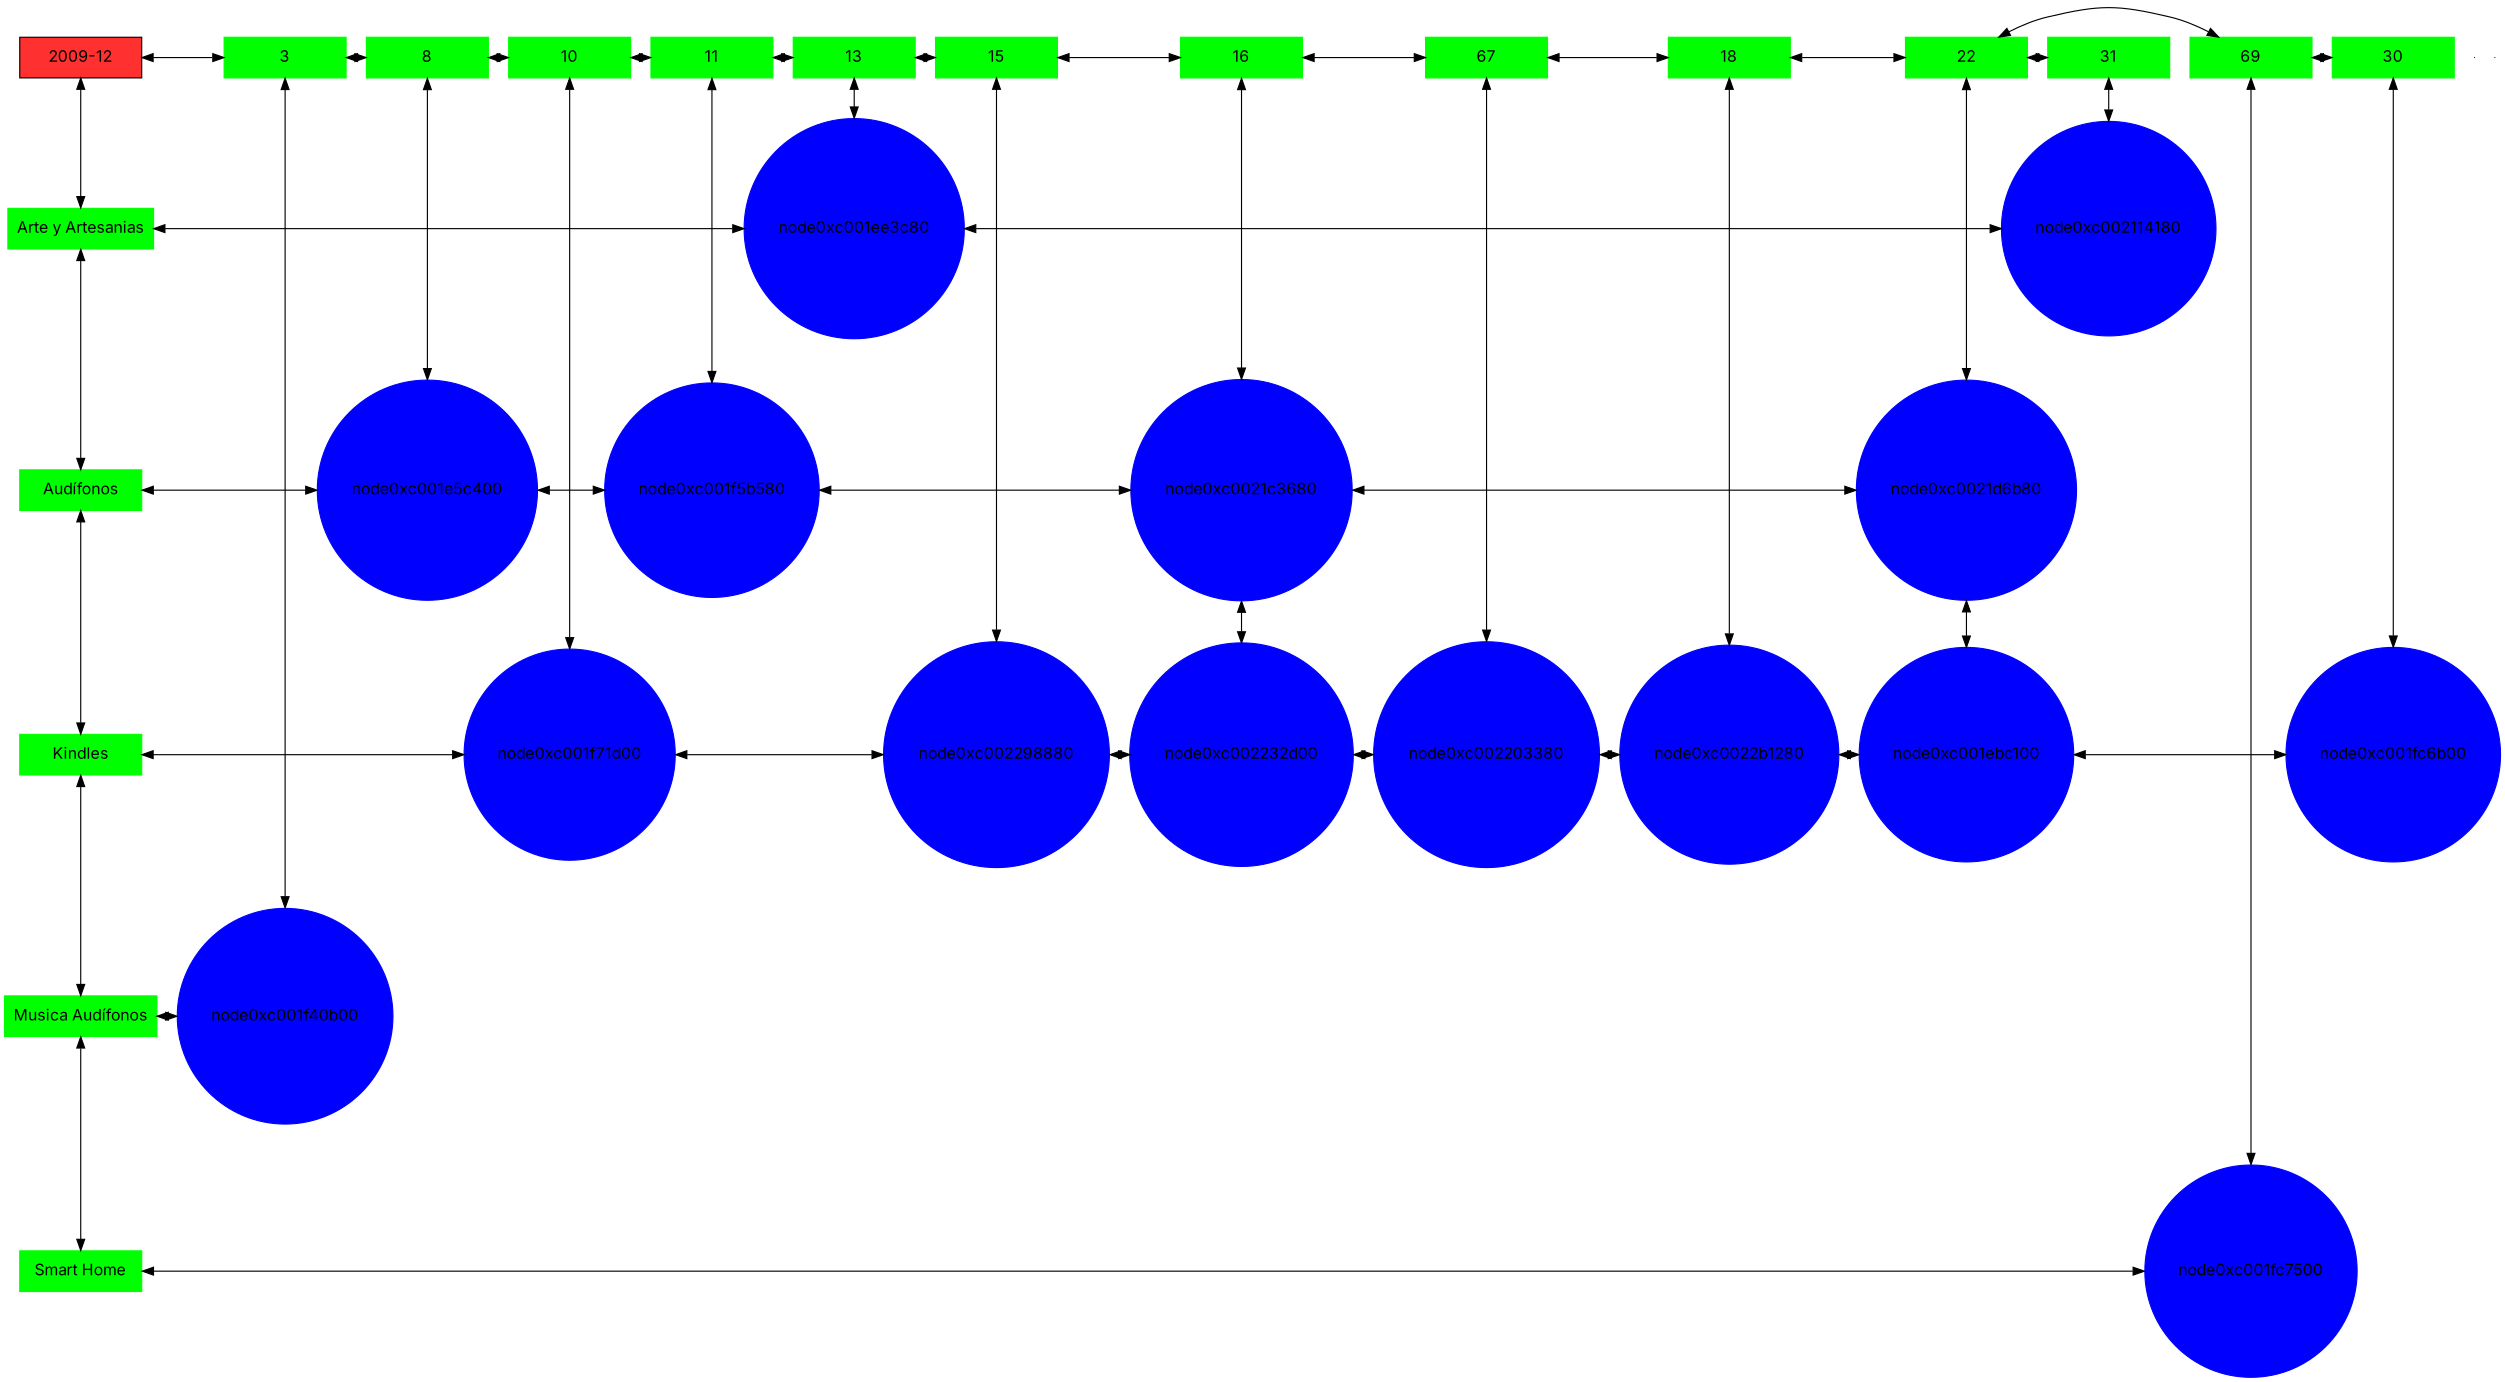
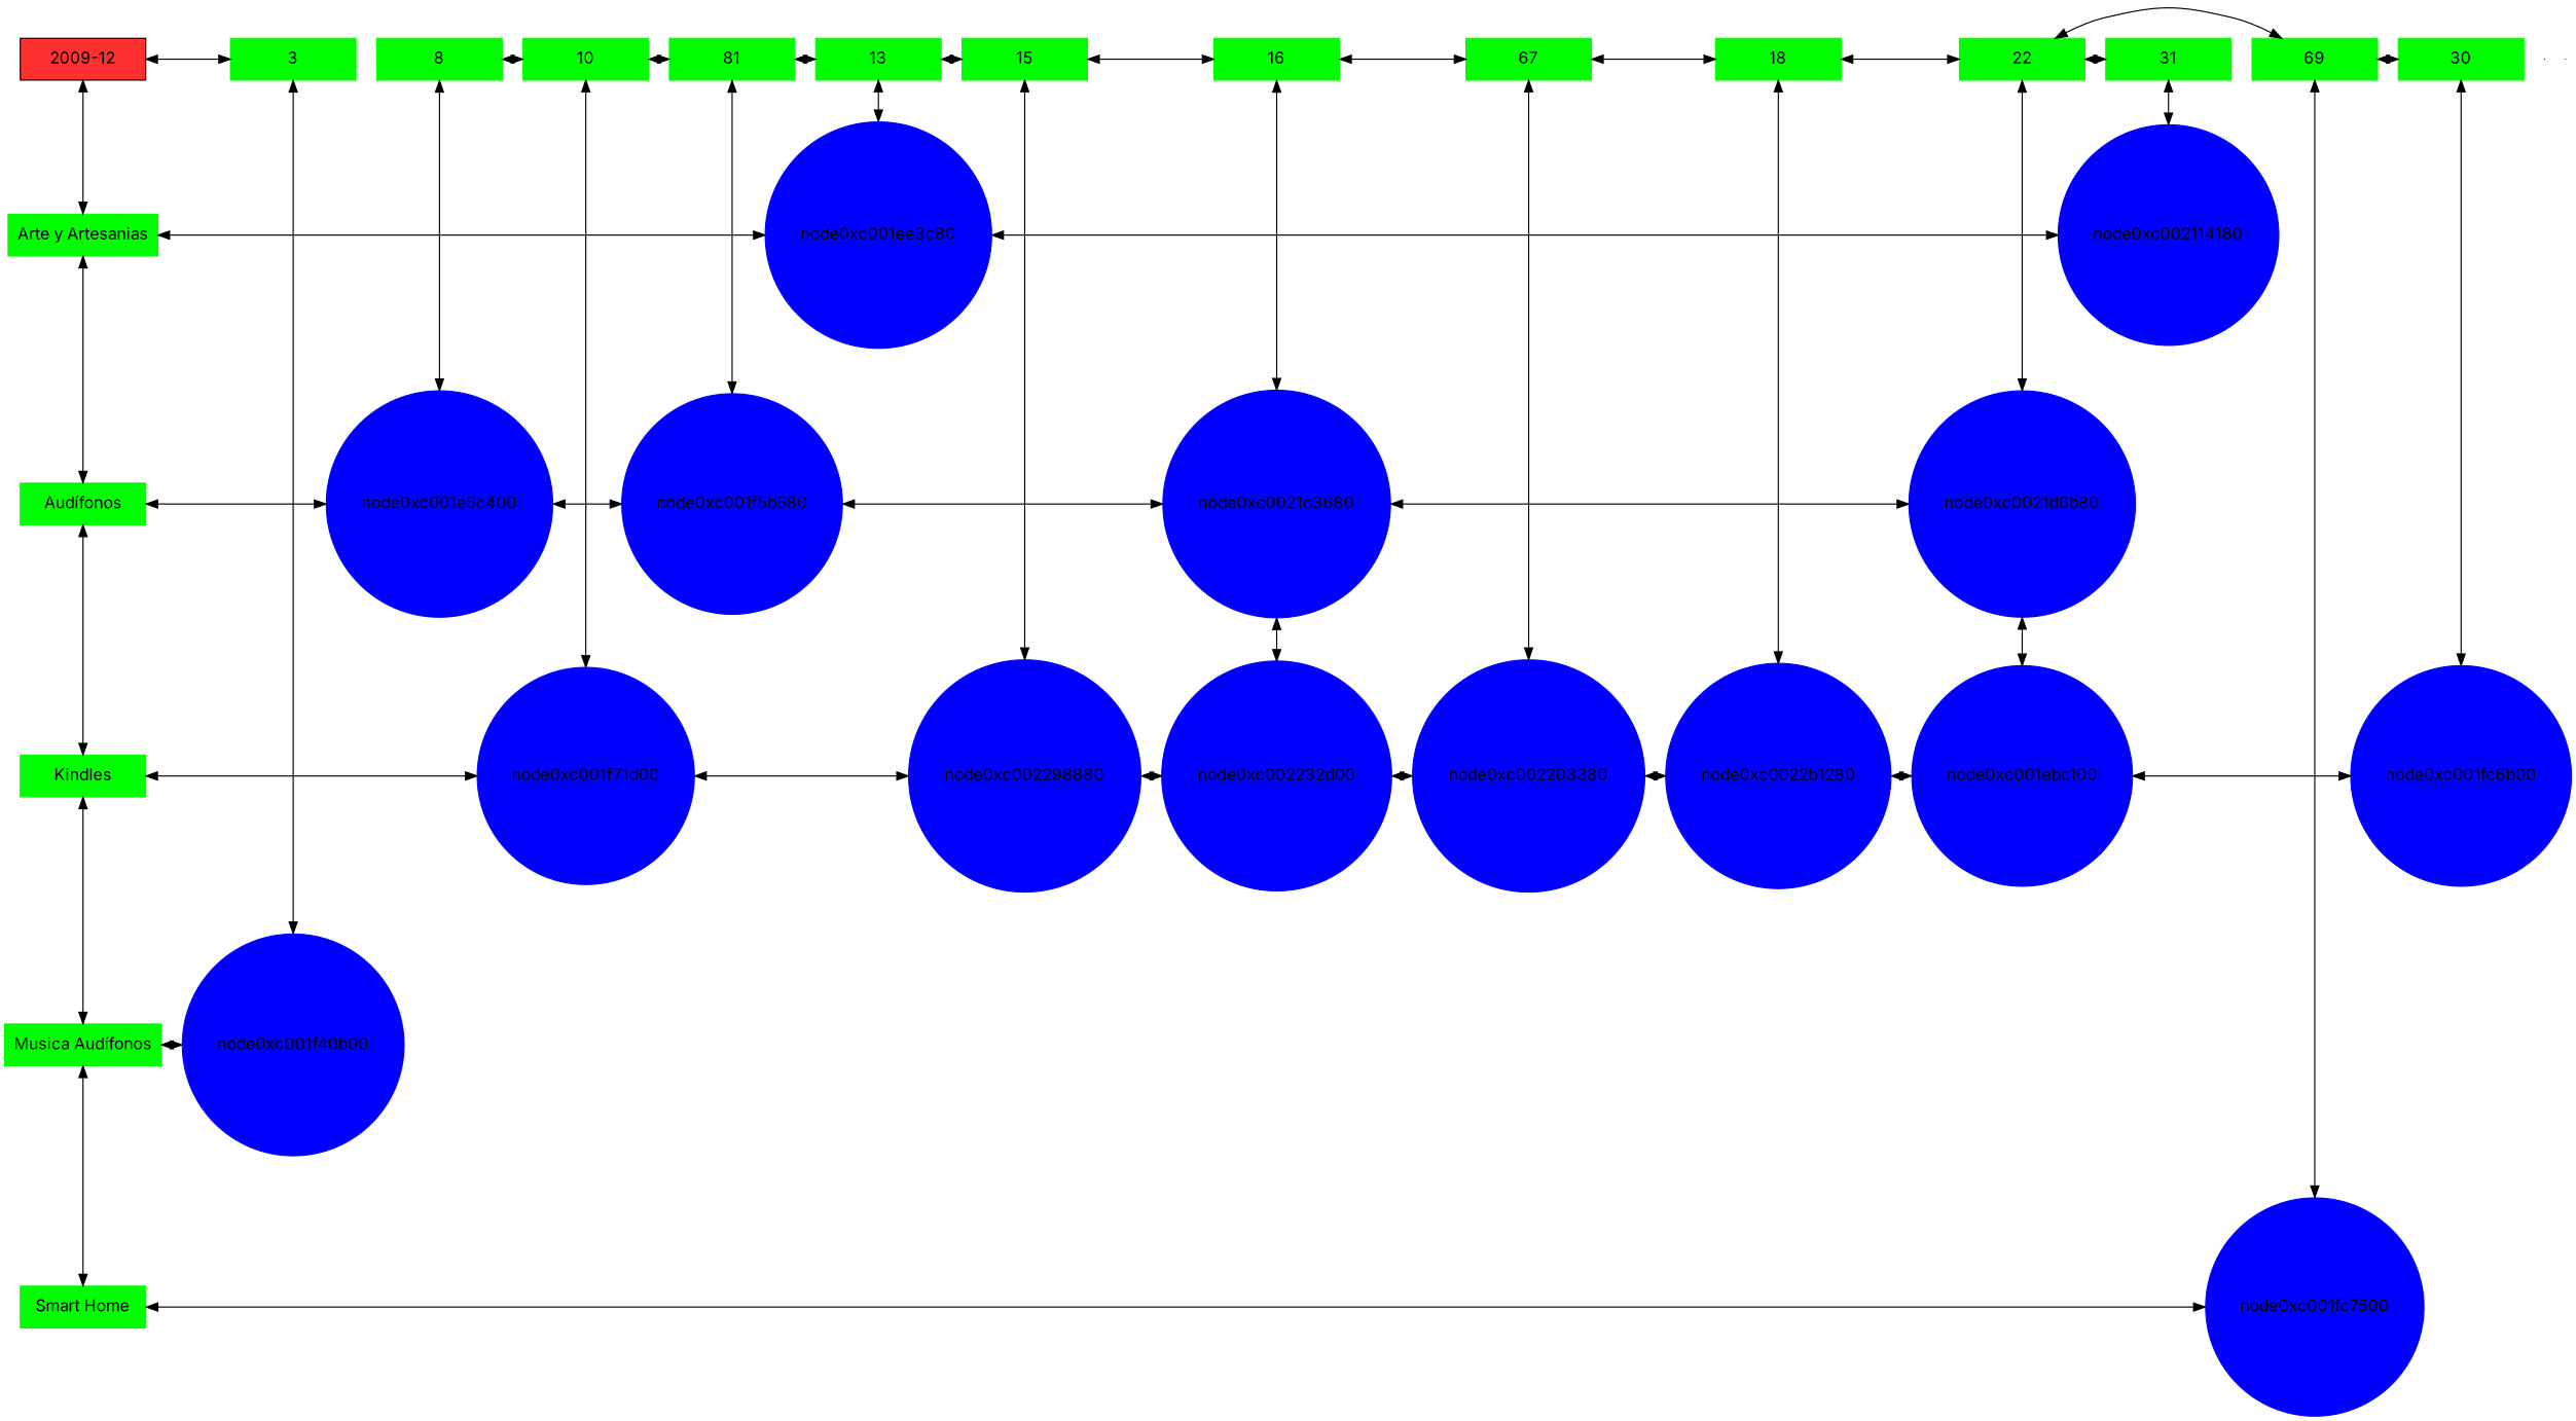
  digraph {
    fontname=Inter
    node [fontname=Inter group=1 shape=box style=filled color=green]
    edge [dir=both fontname=Inter]
    n1 [fillcolor=firebrick1 label="2009-12" width=1.5 color=""]
    n2 [group=3 label=3 width=1.5]
    n3 [group=8 label=8 width=1.5]
    n4 [group=10 label=10 width=1.5]
-   n5 [group=11 label=11 width=1.5]
+   n5 [group=11 label=81 width=1.5]
    n6 [group=13 label=13 width=1.5]
    node0xc0021c3680 [color=blue group=16 shape=circle width=0.5]
    node0xc0021d6b80 [color=blue group=22 shape=circle width=0.5]
    n9 [group=15 label=15 width=1.5]
    n10 [group=16 label=16 width=1.5]
    n11 [group=17 label=67 width=1.5]
    n12 [group=18 label=18 width=1.5]
    n13 [group=22 label=22 width=1.5]
    n14 [group=29 label=69 width=1.5]
    n15 [group=30 label=30 width=1.5]
    n16 [group=31 label=31 width=1.5]
    n17 [label="Arte y Artesanias" width=1.5]
    node0xc001ee3c80 [color=blue group=13 shape=circle width=0.5]
    node0xc002114180 [color=blue group=31 shape=circle width=0.5]
    n20 [label="Audífonos" width=1.5]
    node0xc001e5c400 [color=blue group=8 shape=circle width=0.5]
    node0xc001f5b580 [color=blue group=11 shape=circle width=0.5]
    n23 [label=Kindles width=1.5]
    node0xc001f71d00 [color=blue group=10 shape=circle width=0.5]
    node0xc002298880 [color=blue group=15 shape=circle width=0.5]
    node0xc002232d00 [color=blue group=16 shape=circle width=0.5]
    node0xc002203380 [color=blue group=17 shape=circle width=0.5]
    node0xc0022b1280 [color=blue group=18 shape=circle width=0.5]
    node0xc001ebc100 [color=blue group=22 shape=circle width=0.5]
    node0xc001fc6b00 [color=blue group=30 shape=circle width=0.5]
    n31 [label="Musica Audífonos" width=1.5]
    node0xc001f40b00 [color=blue group=3 shape=circle width=0.5]
    n33 [label="Smart Home" width=1.5]
    node0xc001fc7500 [color=blue group=29 shape=circle width=0.5]
    e0 [shape=point width=0 group="" style="" color=""]
    e1 [shape=point width=0 group="" style="" color=""]
    subgraph sub_1 {
      rank=same
      n1
      n2
    }
    subgraph sub_2 {
      rank=same
      n2
      n3
    }
    subgraph sub_3 {
      rank=same
      n3
      n4
    }
    subgraph sub_4 {
      rank=same
      n4
      n5
    }
    subgraph sub_5 {
      rank=same
      n5
      n6
    }
    subgraph sub_6 {
      rank=same
      node0xc0021c3680
      node0xc0021d6b80
    }
    subgraph sub_7 {
      rank=same
      n6
      n9
    }
    subgraph sub_8 {
      rank=same
      n9
      n10
    }
    subgraph sub_9 {
      rank=same
      n10
      n11
    }
    subgraph sub_10 {
      rank=same
      n11
      n12
    }
    subgraph sub_11 {
      rank=same
      n12
      n13
    }
    subgraph sub_12 {
      rank=same
      n13
      n14
    }
    subgraph sub_13 {
      rank=same
      n14
      n15
    }
    subgraph sub_14 {
      rank=same
      n15
      n16
    }
    subgraph sub_15 {
      rank=same
      n17
      node0xc001ee3c80
    }
    subgraph sub_16 {
      rank=same
      node0xc001ee3c80
      node0xc002114180
    }
    subgraph sub_17 {
      rank=same
      n20
      node0xc001e5c400
    }
    subgraph sub_18 {
      rank=same
      node0xc001e5c400
      node0xc001f5b580
    }
    subgraph sub_19 {
      rank=same
      node0xc0021c3680
      node0xc001f5b580
    }
    subgraph sub_20 {
      rank=same
      n23
      node0xc001f71d00
    }
    subgraph sub_21 {
      rank=same
      node0xc001f71d00
      node0xc002298880
    }
    subgraph sub_22 {
      rank=same
      node0xc002298880
      node0xc002232d00
    }
    subgraph sub_23 {
      rank=same
      node0xc002232d00
      node0xc002203380
    }
    subgraph sub_24 {
      rank=same
      node0xc002203380
      node0xc0022b1280
    }
    subgraph sub_25 {
      rank=same
      node0xc0022b1280
      node0xc001ebc100
    }
    subgraph sub_26 {
      rank=same
      node0xc001ebc100
      node0xc001fc6b00
    }
    subgraph sub_27 {
      rank=same
      n31
      node0xc001f40b00
    }
    subgraph sub_28 {
      rank=same
      n33
      node0xc001fc7500
    }
    n1 -> n2
    n1 -> n17
-   n2 -> n3
    n2 -> node0xc001f40b00
    n3 -> n4
    n3 -> node0xc001e5c400
    n4 -> n5
    n4 -> node0xc001f71d00
    n5 -> n6
    n5 -> node0xc001f5b580
    n6 -> n9
    n6 -> node0xc001ee3c80
    node0xc0021c3680 -> node0xc0021d6b80
    node0xc0021c3680 -> node0xc002232d00
    node0xc0021d6b80 -> node0xc001ebc100
    n9 -> n10
    n9 -> node0xc002298880
    n10 -> node0xc0021c3680
    n10 -> n11
    n11 -> n12
    n11 -> node0xc002203380
    n12 -> n13
    n12 -> node0xc0022b1280
    n13 -> node0xc0021d6b80
    n13 -> n14
    n13 -> n16
    n14 -> n15
    n14 -> node0xc001fc7500
    n15 -> node0xc001fc6b00
    n16 -> node0xc002114180
    n17 -> node0xc001ee3c80
    n17 -> n20
    node0xc001ee3c80 -> node0xc002114180
    n20 -> node0xc001e5c400
    n20 -> n23
    node0xc001e5c400 -> node0xc001f5b580
    node0xc001f5b580 -> node0xc0021c3680
    n23 -> node0xc001f71d00
    n23 -> n31
    node0xc001f71d00 -> node0xc002298880
    node0xc002298880 -> node0xc002232d00
    node0xc002232d00 -> node0xc002203380
    node0xc002203380 -> node0xc0022b1280
    node0xc0022b1280 -> node0xc001ebc100
    node0xc001ebc100 -> node0xc001fc6b00
    n31 -> node0xc001f40b00
    n31 -> n33
    n33 -> node0xc001fc7500
  }
